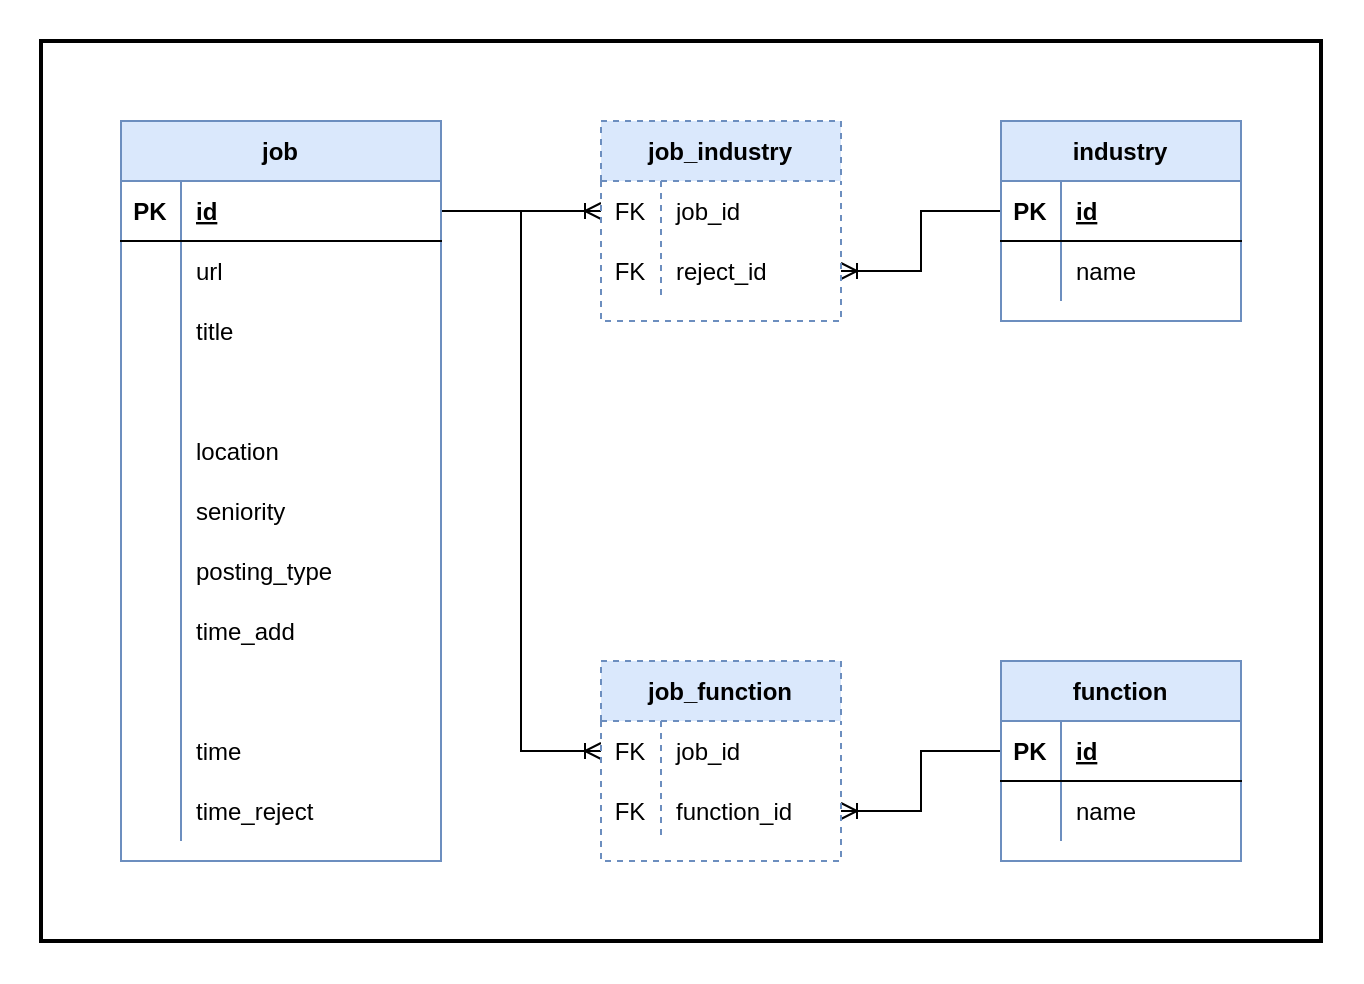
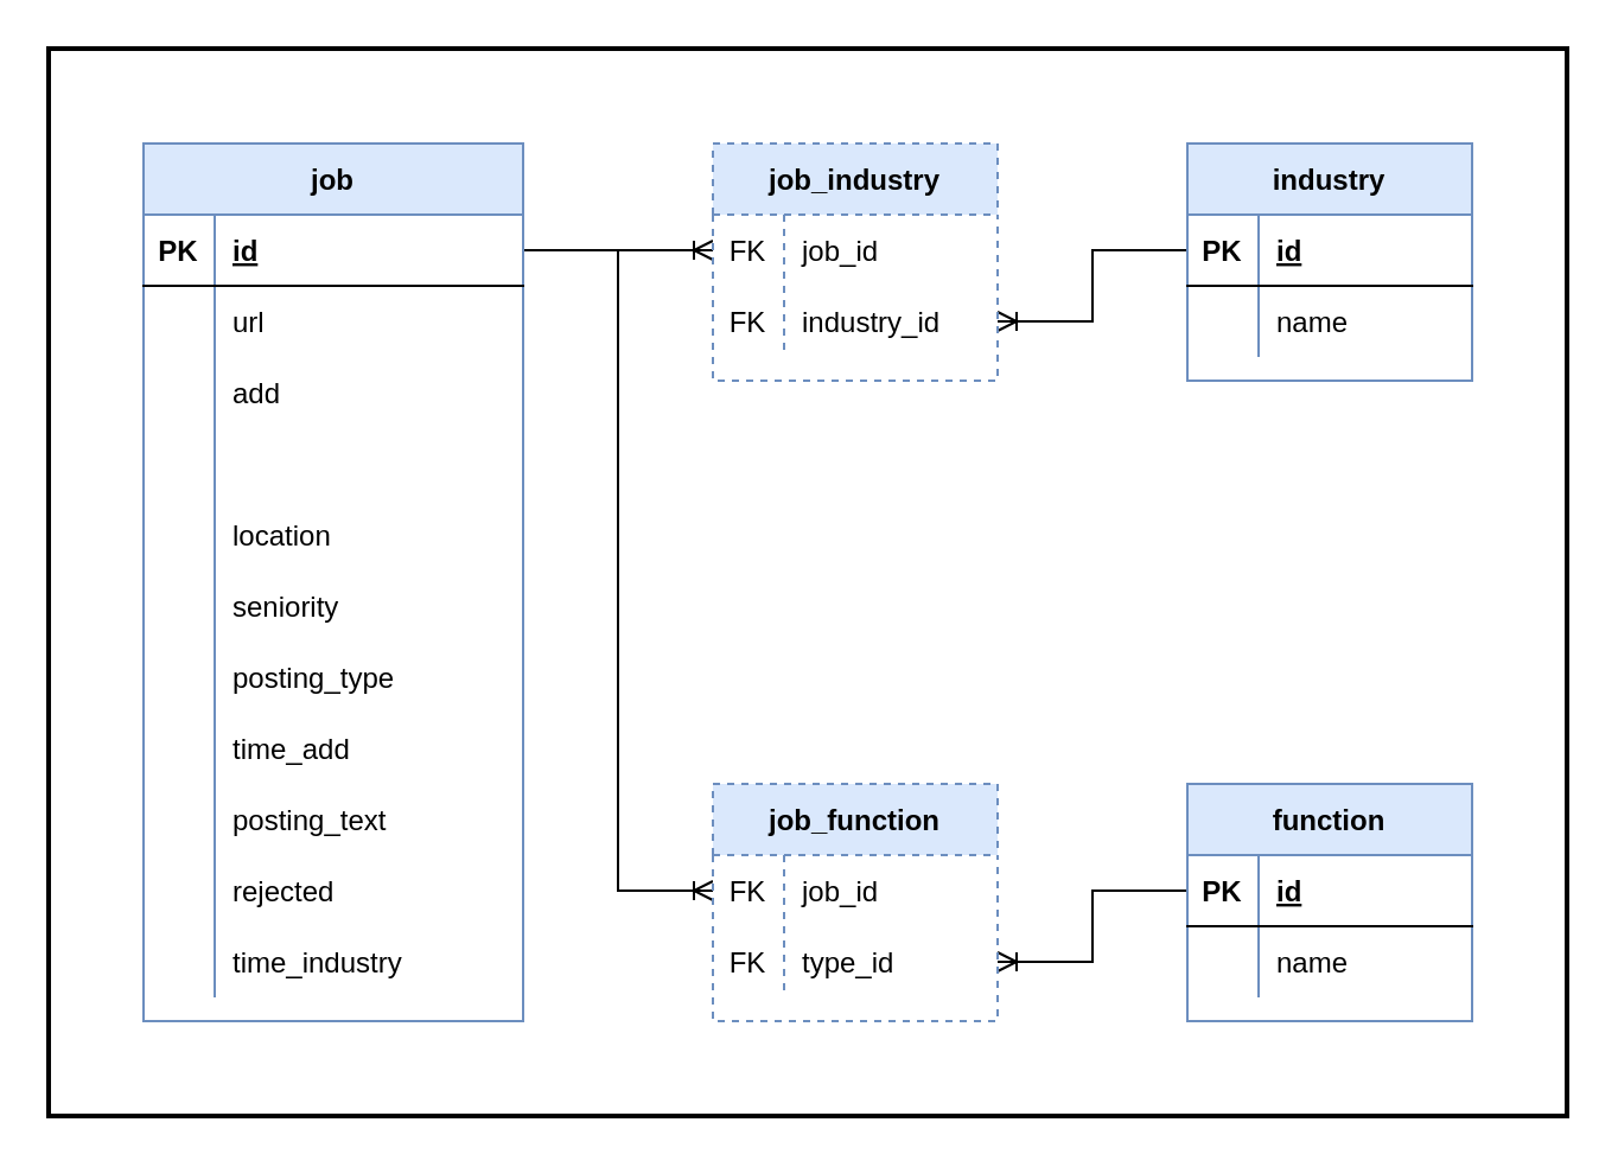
  <mxCell id="0" />
  <mxCell id="1" parent="0" />
  <mxCell id="2" value="" style="rounded=0;whiteSpace=wrap;html=1;strokeWidth=2;" vertex="1" parent="1"><mxGeometry x="20" y="20" width="640" height="450" as="geometry" /></mxCell>
  <mxCell id="3" value="" style="edgeStyle=entityRelationEdgeStyle;fontSize=12;html=1;endArrow=ERoneToMany;entryX=0;entryY=0.5;entryDx=0;entryDy=0;strokeWidth=1;rounded=0;" edge="1" parent="1" source="8" target="41"><mxGeometry width="100" height="100" relative="1" as="geometry"><mxPoint x="550" y="280" as="sourcePoint" /><mxPoint x="650" y="180" as="targetPoint" /></mxGeometry></mxCell>
  <mxCell id="4" value="" style="edgeStyle=elbowEdgeStyle;fontSize=12;html=1;endArrow=none;strokeWidth=1;bendable=1;anchorPointDirection=1;startArrow=ERoneToMany;startFill=0;endFill=0;entryX=0;entryY=0.5;entryDx=0;entryDy=0;exitX=1;exitY=0.5;exitDx=0;exitDy=0;rounded=0;" edge="1" parent="1" source="44" target="48"><mxGeometry width="100" height="100" relative="1" as="geometry"><mxPoint x="600" y="300" as="sourcePoint" /><mxPoint x="680" y="240" as="targetPoint" /></mxGeometry></mxCell>
  <mxCell id="5" value="" style="edgeStyle=elbowEdgeStyle;fontSize=12;html=1;endArrow=none;strokeWidth=1;bendable=1;anchorPointDirection=1;startArrow=ERoneToMany;startFill=0;endFill=0;entryX=0;entryY=0.5;entryDx=0;entryDy=0;exitX=1;exitY=0.5;exitDx=0;exitDy=0;rounded=0;" edge="1" parent="1" source="58" target="62"><mxGeometry width="100" height="100" relative="1" as="geometry"><mxPoint x="610" y="340" as="sourcePoint" /><mxPoint x="710" y="310" as="targetPoint" /></mxGeometry></mxCell>
  <mxCell id="6" value="" style="edgeStyle=elbowEdgeStyle;fontSize=12;html=1;endArrow=ERoneToMany;entryX=0;entryY=0.5;entryDx=0;entryDy=0;strokeWidth=1;rounded=0;exitX=1;exitY=0.5;exitDx=0;exitDy=0;" edge="1" parent="1" source="8" target="55"><mxGeometry width="100" height="100" relative="1" as="geometry"><mxPoint x="390" y="125" as="sourcePoint" /><mxPoint x="500" y="125" as="targetPoint" /></mxGeometry></mxCell>
  <mxCell id="7" value="job" style="shape=table;startSize=30;container=1;collapsible=1;childLayout=tableLayout;fixedRows=1;rowLines=0;fontStyle=1;align=center;resizeLast=1;fillColor=#dae8fc;strokeColor=#6c8ebf;rounded=0;swimlaneFillColor=#FFFFFF;" vertex="1" parent="1"><mxGeometry x="60" y="60" width="160" height="370" as="geometry" /></mxCell>
  <mxCell id="8" value="" style="shape=partialRectangle;collapsible=0;dropTarget=0;pointerEvents=0;fillColor=none;points=[[0,0.5],[1,0.5]];portConstraint=eastwest;top=0;left=0;right=0;bottom=1;" vertex="1" parent="7"><mxGeometry y="30" width="160" height="30" as="geometry" /></mxCell>
  <mxCell id="9" value="PK" style="shape=partialRectangle;overflow=hidden;connectable=0;fillColor=none;top=0;left=0;bottom=0;right=0;fontStyle=1;" vertex="1" parent="8"><mxGeometry width="30" height="30" as="geometry" /></mxCell>
  <mxCell id="10" value="id" style="shape=partialRectangle;overflow=hidden;connectable=0;fillColor=none;top=0;left=0;bottom=0;right=0;align=left;spacingLeft=6;fontStyle=5;" vertex="1" parent="8"><mxGeometry x="30" width="130" height="30" as="geometry" /></mxCell>
  <mxCell id="11" value="" style="shape=partialRectangle;collapsible=0;dropTarget=0;pointerEvents=0;fillColor=none;points=[[0,0.5],[1,0.5]];portConstraint=eastwest;top=0;left=0;right=0;bottom=0;" vertex="1" parent="7"><mxGeometry y="60" width="160" height="30" as="geometry" /></mxCell>
  <mxCell id="12" value="" style="shape=partialRectangle;overflow=hidden;connectable=0;fillColor=none;top=0;left=0;bottom=0;right=0;" vertex="1" parent="11"><mxGeometry width="30" height="30" as="geometry" /></mxCell>
  <mxCell id="13" value="url" style="shape=partialRectangle;overflow=hidden;connectable=0;fillColor=none;top=0;left=0;bottom=0;right=0;align=left;spacingLeft=6;" vertex="1" parent="11"><mxGeometry x="30" width="130" height="30" as="geometry" /></mxCell>
  <mxCell id="14" value="" style="shape=partialRectangle;collapsible=0;dropTarget=0;pointerEvents=0;fillColor=none;points=[[0,0.5],[1,0.5]];portConstraint=eastwest;top=0;left=0;right=0;bottom=0;" vertex="1" parent="7"><mxGeometry y="90" width="160" height="30" as="geometry" /></mxCell>
  <mxCell id="15" value="" style="shape=partialRectangle;overflow=hidden;connectable=0;fillColor=none;top=0;left=0;bottom=0;right=0;" vertex="1" parent="14"><mxGeometry width="30" height="30" as="geometry" /></mxCell>
- <mxCell id="16" value="title" style="shape=partialRectangle;overflow=hidden;connectable=0;fillColor=none;top=0;left=0;bottom=0;right=0;align=left;spacingLeft=6;" vertex="1" parent="14"><mxGeometry x="30" width="130" height="30" as="geometry" /></mxCell>
+ <mxCell id="16" value="add" style="shape=partialRectangle;overflow=hidden;connectable=0;fillColor=none;top=0;left=0;bottom=0;right=0;align=left;spacingLeft=6;" vertex="1" parent="14"><mxGeometry x="30" width="130" height="30" as="geometry" /></mxCell>
  <mxCell id="17" value="" style="shape=partialRectangle;collapsible=0;dropTarget=0;pointerEvents=0;fillColor=none;points=[[0,0.5],[1,0.5]];portConstraint=eastwest;top=0;left=0;right=0;bottom=0;" vertex="1" parent="7"><mxGeometry y="120" width="160" height="30" as="geometry" /></mxCell>
  <mxCell id="18" value="" style="shape=partialRectangle;overflow=hidden;connectable=0;fillColor=none;top=0;left=0;bottom=0;right=0;" vertex="1" parent="17"><mxGeometry width="30" height="30" as="geometry" /></mxCell>
  <mxCell id="19" value="" style="shape=partialRectangle;collapsible=0;dropTarget=0;pointerEvents=0;fillColor=none;points=[[0,0.5],[1,0.5]];portConstraint=eastwest;top=0;left=0;right=0;bottom=0;" vertex="1" parent="7"><mxGeometry y="150" width="160" height="30" as="geometry" /></mxCell>
  <mxCell id="20" value="" style="shape=partialRectangle;overflow=hidden;connectable=0;fillColor=none;top=0;left=0;bottom=0;right=0;" vertex="1" parent="19"><mxGeometry width="30" height="30" as="geometry" /></mxCell>
  <mxCell id="21" value="location" style="shape=partialRectangle;overflow=hidden;connectable=0;fillColor=none;top=0;left=0;bottom=0;right=0;align=left;spacingLeft=6;" vertex="1" parent="19"><mxGeometry x="30" width="130" height="30" as="geometry" /></mxCell>
  <mxCell id="22" value="" style="shape=partialRectangle;collapsible=0;dropTarget=0;pointerEvents=0;fillColor=none;points=[[0,0.5],[1,0.5]];portConstraint=eastwest;top=0;left=0;right=0;bottom=0;" vertex="1" parent="7"><mxGeometry y="180" width="160" height="30" as="geometry" /></mxCell>
  <mxCell id="23" value="" style="shape=partialRectangle;overflow=hidden;connectable=0;fillColor=none;top=0;left=0;bottom=0;right=0;" vertex="1" parent="22"><mxGeometry width="30" height="30" as="geometry" /></mxCell>
  <mxCell id="24" value="seniority" style="shape=partialRectangle;overflow=hidden;connectable=0;fillColor=none;top=0;left=0;bottom=0;right=0;align=left;spacingLeft=6;" vertex="1" parent="22"><mxGeometry x="30" width="130" height="30" as="geometry" /></mxCell>
  <mxCell id="25" value="" style="shape=partialRectangle;collapsible=0;dropTarget=0;pointerEvents=0;fillColor=none;points=[[0,0.5],[1,0.5]];portConstraint=eastwest;top=0;left=0;right=0;bottom=0;" vertex="1" parent="7"><mxGeometry y="210" width="160" height="30" as="geometry" /></mxCell>
  <mxCell id="26" value="" style="shape=partialRectangle;overflow=hidden;connectable=0;fillColor=none;top=0;left=0;bottom=0;right=0;" vertex="1" parent="25"><mxGeometry width="30" height="30" as="geometry" /></mxCell>
  <mxCell id="27" value="posting_type" style="shape=partialRectangle;overflow=hidden;connectable=0;fillColor=none;top=0;left=0;bottom=0;right=0;align=left;spacingLeft=6;" vertex="1" parent="25"><mxGeometry x="30" width="130" height="30" as="geometry" /></mxCell>
  <mxCell id="28" value="" style="shape=partialRectangle;collapsible=0;dropTarget=0;pointerEvents=0;fillColor=none;points=[[0,0.5],[1,0.5]];portConstraint=eastwest;top=0;left=0;right=0;bottom=0;" vertex="1" parent="7"><mxGeometry y="240" width="160" height="30" as="geometry" /></mxCell>
  <mxCell id="29" value="" style="shape=partialRectangle;overflow=hidden;connectable=0;fillColor=none;top=0;left=0;bottom=0;right=0;" vertex="1" parent="28"><mxGeometry width="30" height="30" as="geometry" /></mxCell>
  <mxCell id="30" value="time_add" style="shape=partialRectangle;overflow=hidden;connectable=0;fillColor=none;top=0;left=0;bottom=0;right=0;align=left;spacingLeft=6;" vertex="1" parent="28"><mxGeometry x="30" width="130" height="30" as="geometry" /></mxCell>
  <mxCell id="31" value="" style="shape=partialRectangle;collapsible=0;dropTarget=0;pointerEvents=0;fillColor=none;points=[[0,0.5],[1,0.5]];portConstraint=eastwest;top=0;left=0;right=0;bottom=0;" vertex="1" parent="7"><mxGeometry y="270" width="160" height="30" as="geometry" /></mxCell>
  <mxCell id="32" value="" style="shape=partialRectangle;overflow=hidden;connectable=0;fillColor=none;top=0;left=0;bottom=0;right=0;" vertex="1" parent="31"><mxGeometry width="30" height="30" as="geometry" /></mxCell>
+ <mxCell id="33" value="posting_text" style="shape=partialRectangle;overflow=hidden;connectable=0;fillColor=none;top=0;left=0;bottom=0;right=0;align=left;spacingLeft=6;" vertex="1" parent="31"><mxGeometry x="30" width="130" height="30" as="geometry" /></mxCell>
  <mxCell id="34" value="" style="shape=partialRectangle;collapsible=0;dropTarget=0;pointerEvents=0;fillColor=none;points=[[0,0.5],[1,0.5]];portConstraint=eastwest;top=0;left=0;right=0;bottom=0;" vertex="1" parent="7"><mxGeometry y="300" width="160" height="30" as="geometry" /></mxCell>
  <mxCell id="35" value="" style="shape=partialRectangle;overflow=hidden;connectable=0;fillColor=none;top=0;left=0;bottom=0;right=0;" vertex="1" parent="34"><mxGeometry width="30" height="30" as="geometry" /></mxCell>
- <mxCell id="36" value="time" style="shape=partialRectangle;overflow=hidden;connectable=0;fillColor=none;top=0;left=0;bottom=0;right=0;align=left;spacingLeft=6;" vertex="1" parent="34"><mxGeometry x="30" width="130" height="30" as="geometry" /></mxCell>
+ <mxCell id="36" value="rejected" style="shape=partialRectangle;overflow=hidden;connectable=0;fillColor=none;top=0;left=0;bottom=0;right=0;align=left;spacingLeft=6;" vertex="1" parent="34"><mxGeometry x="30" width="130" height="30" as="geometry" /></mxCell>
  <mxCell id="37" value="" style="shape=partialRectangle;collapsible=0;dropTarget=0;pointerEvents=0;fillColor=none;points=[[0,0.5],[1,0.5]];portConstraint=eastwest;top=0;left=0;right=0;bottom=0;" vertex="1" parent="7"><mxGeometry y="330" width="160" height="30" as="geometry" /></mxCell>
  <mxCell id="38" value="" style="shape=partialRectangle;overflow=hidden;connectable=0;fillColor=none;top=0;left=0;bottom=0;right=0;" vertex="1" parent="37"><mxGeometry width="30" height="30" as="geometry" /></mxCell>
- <mxCell id="39" value="time_reject" style="shape=partialRectangle;overflow=hidden;connectable=0;fillColor=none;top=0;left=0;bottom=0;right=0;align=left;spacingLeft=6;" vertex="1" parent="37"><mxGeometry x="30" width="130" height="30" as="geometry" /></mxCell>
+ <mxCell id="39" value="time_industry" style="shape=partialRectangle;overflow=hidden;connectable=0;fillColor=none;top=0;left=0;bottom=0;right=0;align=left;spacingLeft=6;" vertex="1" parent="37"><mxGeometry x="30" width="130" height="30" as="geometry" /></mxCell>
  <mxCell id="40" value="job_industry" style="shape=table;startSize=30;container=1;collapsible=1;childLayout=tableLayout;fixedRows=1;rowLines=0;fontStyle=1;align=center;resizeLast=1;fillColor=#dae8fc;strokeColor=#6c8ebf;dashed=1;swimlaneFillColor=#FFFFFF;" vertex="1" parent="1"><mxGeometry x="300" y="60" width="120" height="100" as="geometry" /></mxCell>
  <mxCell id="41" value="" style="shape=partialRectangle;collapsible=0;dropTarget=0;pointerEvents=0;fillColor=none;points=[[0,0.5],[1,0.5]];portConstraint=eastwest;top=0;left=0;right=0;bottom=0;" vertex="1" parent="40"><mxGeometry y="30" width="120" height="30" as="geometry" /></mxCell>
  <mxCell id="42" value="FK" style="shape=partialRectangle;overflow=hidden;connectable=0;fillColor=none;top=0;left=0;bottom=0;right=0;" vertex="1" parent="41"><mxGeometry width="30" height="30" as="geometry" /></mxCell>
  <mxCell id="43" value="job_id" style="shape=partialRectangle;overflow=hidden;connectable=0;fillColor=none;top=0;left=0;bottom=0;right=0;align=left;spacingLeft=6;" vertex="1" parent="41"><mxGeometry x="30" width="90" height="30" as="geometry" /></mxCell>
  <mxCell id="44" value="" style="shape=partialRectangle;collapsible=0;dropTarget=0;pointerEvents=0;fillColor=none;points=[[0,0.5],[1,0.5]];portConstraint=eastwest;top=0;left=0;right=0;bottom=0;" vertex="1" parent="40"><mxGeometry y="60" width="120" height="30" as="geometry" /></mxCell>
  <mxCell id="45" value="FK" style="shape=partialRectangle;overflow=hidden;connectable=0;fillColor=none;top=0;left=0;bottom=0;right=0;" vertex="1" parent="44"><mxGeometry width="30" height="30" as="geometry" /></mxCell>
- <mxCell id="46" value="reject_id" style="shape=partialRectangle;overflow=hidden;connectable=0;fillColor=none;top=0;left=0;bottom=0;right=0;align=left;spacingLeft=6;" vertex="1" parent="44"><mxGeometry x="30" width="90" height="30" as="geometry" /></mxCell>
+ <mxCell id="46" value="industry_id" style="shape=partialRectangle;overflow=hidden;connectable=0;fillColor=none;top=0;left=0;bottom=0;right=0;align=left;spacingLeft=6;" vertex="1" parent="44"><mxGeometry x="30" width="90" height="30" as="geometry" /></mxCell>
  <mxCell id="47" value="industry" style="shape=table;startSize=30;container=1;collapsible=1;childLayout=tableLayout;fixedRows=1;rowLines=0;fontStyle=1;align=center;resizeLast=1;fillColor=#dae8fc;strokeColor=#6c8ebf;swimlaneFillColor=#FFFFFF;" vertex="1" parent="1"><mxGeometry x="500" y="60" width="120" height="100" as="geometry" /></mxCell>
  <mxCell id="48" value="" style="shape=partialRectangle;collapsible=0;dropTarget=0;pointerEvents=0;fillColor=none;points=[[0,0.5],[1,0.5]];portConstraint=eastwest;top=0;left=0;right=0;bottom=1;" vertex="1" parent="47"><mxGeometry y="30" width="120" height="30" as="geometry" /></mxCell>
  <mxCell id="49" value="PK" style="shape=partialRectangle;overflow=hidden;connectable=0;fillColor=none;top=0;left=0;bottom=0;right=0;fontStyle=1;" vertex="1" parent="48"><mxGeometry width="30" height="30" as="geometry" /></mxCell>
  <mxCell id="50" value="id" style="shape=partialRectangle;overflow=hidden;connectable=0;fillColor=none;top=0;left=0;bottom=0;right=0;align=left;spacingLeft=6;fontStyle=5;" vertex="1" parent="48"><mxGeometry x="30" width="90" height="30" as="geometry" /></mxCell>
  <mxCell id="51" value="" style="shape=partialRectangle;collapsible=0;dropTarget=0;pointerEvents=0;fillColor=none;points=[[0,0.5],[1,0.5]];portConstraint=eastwest;top=0;left=0;right=0;bottom=0;" vertex="1" parent="47"><mxGeometry y="60" width="120" height="30" as="geometry" /></mxCell>
  <mxCell id="52" value="" style="shape=partialRectangle;overflow=hidden;connectable=0;fillColor=none;top=0;left=0;bottom=0;right=0;" vertex="1" parent="51"><mxGeometry width="30" height="30" as="geometry" /></mxCell>
  <mxCell id="53" value="name" style="shape=partialRectangle;overflow=hidden;connectable=0;fillColor=none;top=0;left=0;bottom=0;right=0;align=left;spacingLeft=6;" vertex="1" parent="51"><mxGeometry x="30" width="90" height="30" as="geometry" /></mxCell>
  <mxCell id="54" value="job_function" style="shape=table;startSize=30;container=1;collapsible=1;childLayout=tableLayout;fixedRows=1;rowLines=0;fontStyle=1;align=center;resizeLast=1;fillColor=#dae8fc;strokeColor=#6c8ebf;dashed=1;swimlaneFillColor=#FFFFFF;" vertex="1" parent="1"><mxGeometry x="300" y="330" width="120" height="100" as="geometry" /></mxCell>
  <mxCell id="55" value="" style="shape=partialRectangle;collapsible=0;dropTarget=0;pointerEvents=0;fillColor=none;points=[[0,0.5],[1,0.5]];portConstraint=eastwest;top=0;left=0;right=0;bottom=0;" vertex="1" parent="54"><mxGeometry y="30" width="120" height="30" as="geometry" /></mxCell>
  <mxCell id="56" value="FK" style="shape=partialRectangle;overflow=hidden;connectable=0;fillColor=none;top=0;left=0;bottom=0;right=0;" vertex="1" parent="55"><mxGeometry width="30" height="30" as="geometry" /></mxCell>
  <mxCell id="57" value="job_id" style="shape=partialRectangle;overflow=hidden;connectable=0;fillColor=none;top=0;left=0;bottom=0;right=0;align=left;spacingLeft=6;" vertex="1" parent="55"><mxGeometry x="30" width="90" height="30" as="geometry" /></mxCell>
  <mxCell id="58" value="" style="shape=partialRectangle;collapsible=0;dropTarget=0;pointerEvents=0;fillColor=none;points=[[0,0.5],[1,0.5]];portConstraint=eastwest;top=0;left=0;right=0;bottom=0;" vertex="1" parent="54"><mxGeometry y="60" width="120" height="30" as="geometry" /></mxCell>
  <mxCell id="59" value="FK" style="shape=partialRectangle;overflow=hidden;connectable=0;fillColor=none;top=0;left=0;bottom=0;right=0;" vertex="1" parent="58"><mxGeometry width="30" height="30" as="geometry" /></mxCell>
- <mxCell id="60" value="function_id" style="shape=partialRectangle;overflow=hidden;connectable=0;fillColor=none;top=0;left=0;bottom=0;right=0;align=left;spacingLeft=6;" vertex="1" parent="58"><mxGeometry x="30" width="90" height="30" as="geometry" /></mxCell>
+ <mxCell id="60" value="type_id" style="shape=partialRectangle;overflow=hidden;connectable=0;fillColor=none;top=0;left=0;bottom=0;right=0;align=left;spacingLeft=6;" vertex="1" parent="58"><mxGeometry x="30" width="90" height="30" as="geometry" /></mxCell>
  <mxCell id="61" value="function" style="shape=table;startSize=30;container=1;collapsible=1;childLayout=tableLayout;fixedRows=1;rowLines=0;fontStyle=1;align=center;resizeLast=1;fillColor=#dae8fc;strokeColor=#6c8ebf;swimlaneFillColor=#FFFFFF;" vertex="1" parent="1"><mxGeometry x="500" y="330" width="120" height="100" as="geometry" /></mxCell>
  <mxCell id="62" value="" style="shape=partialRectangle;collapsible=0;dropTarget=0;pointerEvents=0;fillColor=none;points=[[0,0.5],[1,0.5]];portConstraint=eastwest;top=0;left=0;right=0;bottom=1;" vertex="1" parent="61"><mxGeometry y="30" width="120" height="30" as="geometry" /></mxCell>
  <mxCell id="63" value="PK" style="shape=partialRectangle;overflow=hidden;connectable=0;fillColor=none;top=0;left=0;bottom=0;right=0;fontStyle=1;" vertex="1" parent="62"><mxGeometry width="30" height="30" as="geometry" /></mxCell>
  <mxCell id="64" value="id" style="shape=partialRectangle;overflow=hidden;connectable=0;fillColor=none;top=0;left=0;bottom=0;right=0;align=left;spacingLeft=6;fontStyle=5;" vertex="1" parent="62"><mxGeometry x="30" width="90" height="30" as="geometry" /></mxCell>
  <mxCell id="65" value="" style="shape=partialRectangle;collapsible=0;dropTarget=0;pointerEvents=0;fillColor=none;points=[[0,0.5],[1,0.5]];portConstraint=eastwest;top=0;left=0;right=0;bottom=0;" vertex="1" parent="61"><mxGeometry y="60" width="120" height="30" as="geometry" /></mxCell>
  <mxCell id="66" value="" style="shape=partialRectangle;overflow=hidden;connectable=0;fillColor=none;top=0;left=0;bottom=0;right=0;" vertex="1" parent="65"><mxGeometry width="30" height="30" as="geometry" /></mxCell>
  <mxCell id="67" value="name" style="shape=partialRectangle;overflow=hidden;connectable=0;fillColor=none;top=0;left=0;bottom=0;right=0;align=left;spacingLeft=6;" vertex="1" parent="65"><mxGeometry x="30" width="90" height="30" as="geometry" /></mxCell>
